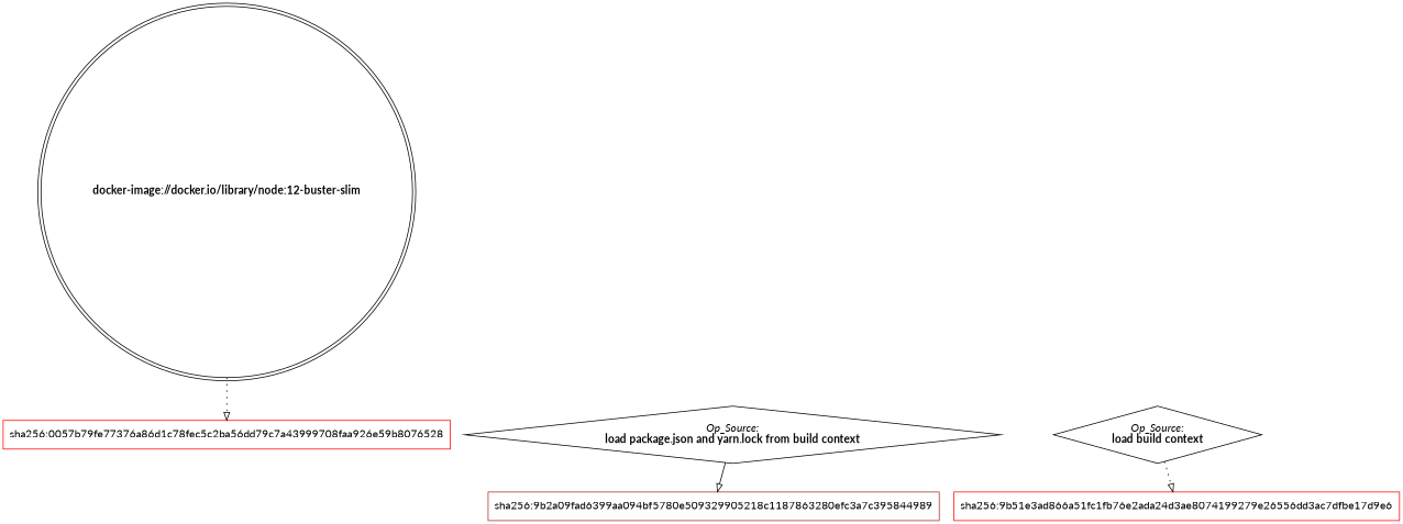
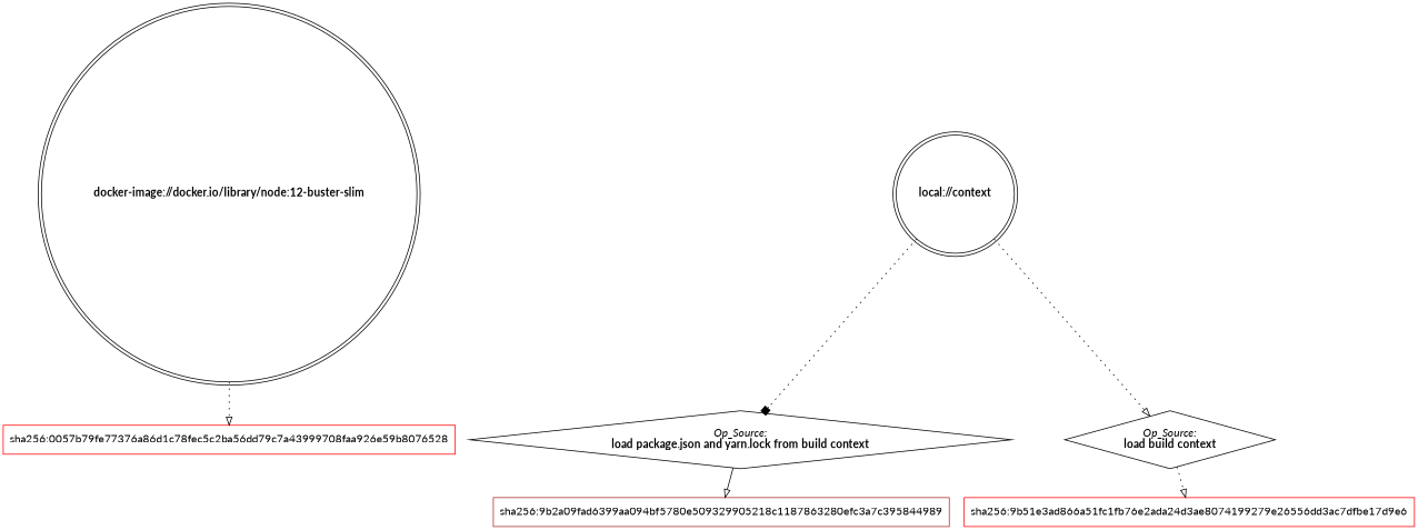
  digraph {
    fontname=Lato
    node [shape=box fontname=Lato]
    edge [style=dotted arrowhead=onormal fontname=Lato]
    n1 [label="sha256:0057b79fe77376a86d1c78fec5c2ba56dd79c7a43999708faa926e59b8076528" color=red]
    n2 [label="sha256:9b2a09fad6399aa094bf5780e509329905218c1187863280efc3a7c395844989" color=brown]
    n3 [label="sha256:9b51e3ad866a51fc1fb76e2ada24d3ae8074199279e26556dd3ac7dfbe17d9e6" color=red]
    n4 [label=<<I>Op_Source:</I><BR/><B>load package.json and yarn.lock from build context</B>> shape=diamond]
    n5 [label=<<I>Op_Source:</I><BR/><B>load build context</B>> shape=diamond]
    n6 [label=<<B>docker-image://docker.io/library/node:12-buster-slim</B>> shape=doublecircle]
+   n7 [label=<<B>local://context</B>> shape=doublecircle]
    n4 -> n2 [style=solid]
    n5 -> n3
    n6 -> n1
+   n7 -> n4 [arrowhead=box]
+   n7 -> n5
  }
